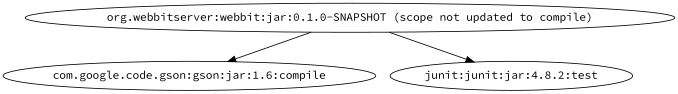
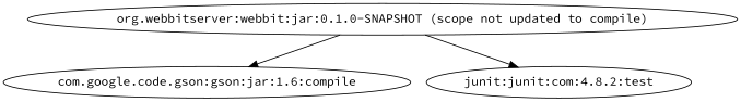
  digraph {
    fontname="Source Code Pro"
    node [fontname="Source Code Pro"]
    edge [fontname="Source Code Pro"]
    "org.webbitserver:webbit:jar:0.1.0-SNAPSHOT (scope not updated to compile)"
    "com.google.code.gson:gson:jar:1.6:compile"
-   "junit:junit:jar:4.8.2:test"
+   "junit:junit:jar:4.8.2:test" [label="junit:junit:com:4.8.2:test"]
    "org.webbitserver:webbit:jar:0.1.0-SNAPSHOT (scope not updated to compile)" -> "com.google.code.gson:gson:jar:1.6:compile"
    "org.webbitserver:webbit:jar:0.1.0-SNAPSHOT (scope not updated to compile)" -> "junit:junit:jar:4.8.2:test"
  }
